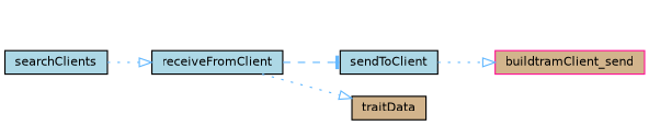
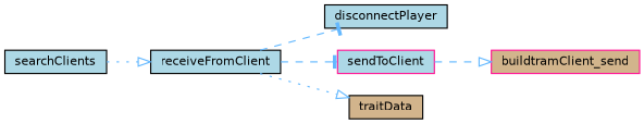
  digraph {
    rankdir=LR
    node [color=black fillcolor=lightblue fontname=Helvetica fontsize=10 shape=box style=filled]
    edge [arrowhead=onormal color=steelblue1 fontname=Helvetica fontsize=10 labelfontname=Helvetica labelfontsize=10 style=dashed]
    n1 [height=0.2 label=searchClients width=0.4]
    n2 [height=0.2 label=receiveFromClient width=0.4]
-   n4 [height=0.2 label=sendToClient width=0.4]
+   n3 [height=0.2 label=disconnectPlayer width=0.4]
+   n4 [color=deeppink height=0.2 label=sendToClient width=0.4]
    n5 [fillcolor=tan height=0.2 label=traitData width=0.4]
    n6 [color=deeppink fillcolor=tan height=0.2 label=buildtramClient_send width=0.4]
    n1 -> n2 [style=dotted]
+   n2 -> n3 [arrowhead=tee]
    n2 -> n4 [arrowhead=tee]
    n2 -> n5 [style=dotted]
-   n4 -> n6 [style=dotted]
+   n4 -> n6
  }
